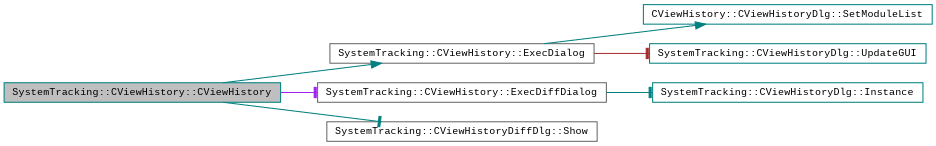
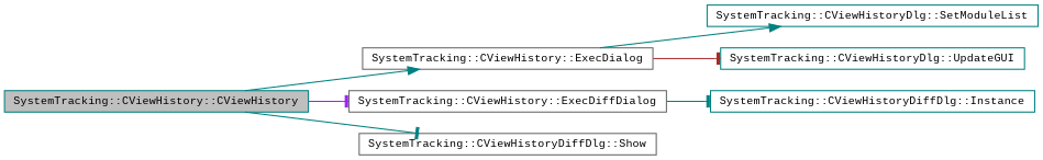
  digraph {
    fontname="Liberation Mono"
    rankdir=LR
    node [color=teal fillcolor=white fontname="Liberation Mono" fontsize=10 shape=record style=filled]
    edge [arrowhead=tee color=teal fontname="Liberation Mono" fontsize=10 labelfontname=FreeSans labelfontsize=10 style=solid]
    n1 [fillcolor=grey75 fontcolor=black height=0.2 label="SystemTracking::CViewHistory::CViewHistory" width=0.4]
    n2 [color=gray40 height=0.2 label="SystemTracking::CViewHistory::ExecDialog" width=0.4]
    n3 [color=gray40 height=0.2 label="SystemTracking::CViewHistory::ExecDiffDialog" width=0.4]
    n4 [color=gray40 height=0.2 label="SystemTracking::CViewHistoryDiffDlg::Show" width=0.4]
-   n5 [height=0.2 label="CViewHistory::CViewHistoryDlg::SetModuleList" width=0.4]
+   n5 [height=0.2 label="SystemTracking::CViewHistoryDlg::SetModuleList" width=0.4]
    n6 [height=0.2 label="SystemTracking::CViewHistoryDlg::UpdateGUI" width=0.4]
-   n7 [height=0.2 label="SystemTracking::CViewHistoryDlg::Instance" width=0.4]
+   n7 [height=0.2 label="SystemTracking::CViewHistoryDiffDlg::Instance" width=0.4]
    n1 -> n2 [arrowhead=normal]
    n1 -> n3 [color=purple]
    n1 -> n4
    n2 -> n5 [arrowhead=normal]
    n2 -> n6 [color=brown]
    n3 -> n7
  }
